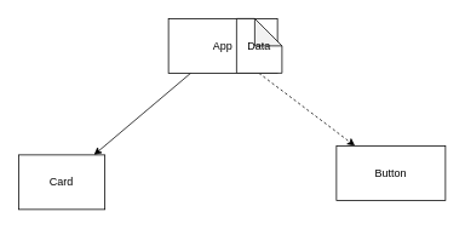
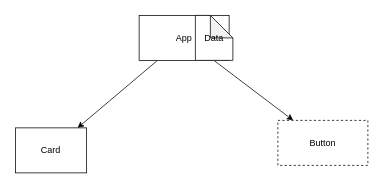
  <mxCell id="0" />
  <mxCell id="1" parent="0" />
  <mxCell id="2" value="" style="edgeStyle=none;html=1;" parent="1" source="4" target="5" edge="1"><mxGeometry relative="1" as="geometry" /></mxCell>
- <mxCell id="3" value="" style="edgeStyle=none;html=1;dashed=1;" parent="1" source="4" target="6" edge="1"><mxGeometry relative="1" as="geometry" /></mxCell>
+ <mxCell id="3" value="" style="edgeStyle=none;html=1;" parent="1" source="4" target="6" edge="1"><mxGeometry relative="1" as="geometry" /></mxCell>
  <mxCell id="4" value="App" style="rounded=0;whiteSpace=wrap;html=1;" parent="1" vertex="1"><mxGeometry x="185" y="20" width="120" height="60" as="geometry" /></mxCell>
  <mxCell id="5" value="Card" style="rounded=0;whiteSpace=wrap;html=1;" parent="1" vertex="1"><mxGeometry x="20" y="170" width="95" height="60" as="geometry" /></mxCell>
- <mxCell id="6" value="Button" style="rounded=0;whiteSpace=wrap;html=1;" parent="1" vertex="1"><mxGeometry x="370" y="160" width="120" height="60" as="geometry" /></mxCell>
+ <mxCell id="6" value="Button" style="rounded=0;whiteSpace=wrap;html=1;dashed=1;" parent="1" vertex="1"><mxGeometry x="370" y="160" width="120" height="60" as="geometry" /></mxCell>
  <mxCell id="7" value="Data" style="shape=note;whiteSpace=wrap;html=1;backgroundOutline=1;darkOpacity=0.05;" vertex="1" parent="1"><mxGeometry x="260" y="20" width="50" height="60" as="geometry" /></mxCell>
